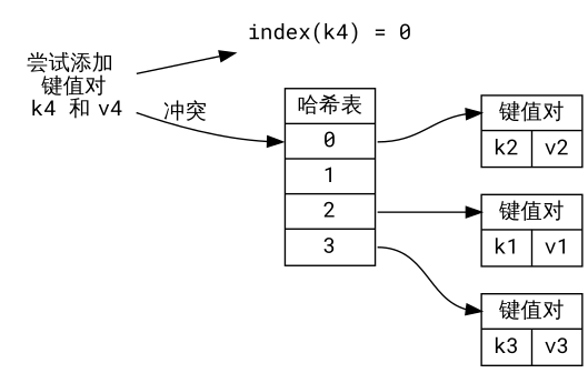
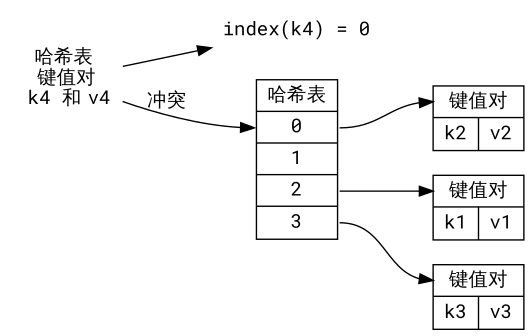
  digraph {
    fontname="Roboto Mono"
    rankdir=LR
    node [fontname="Roboto Mono" shape=record]
    edge [fontname="Roboto Mono" headport=head]
-   n1 [label="尝试添加\n 键值对\n k4 和 v4" shape=plaintext]
+   n1 [label="哈希表\n 键值对\n k4 和 v4" shape=plaintext]
    n2 [label="index(k4) = 0" shape=plaintext]
    n3 [label=" <head> 哈希表 | <0> 0 | <1> 1 | <2> 2 | <3> 3 "]
    n4 [label="<head> 键值对 | { k1 | v1 } "]
    n5 [label="<head> 键值对 | { k2 | v2 } "]
    n6 [label="<head> 键值对 | { k3 | v3 } "]
    n1 -> n2
    n1 -> n3 [headport=0 label="冲突"]
    n3 -> n4 [tailport=2]
    n3 -> n5 [tailport=0]
    n3 -> n6 [tailport=3]
  }
